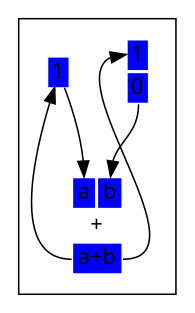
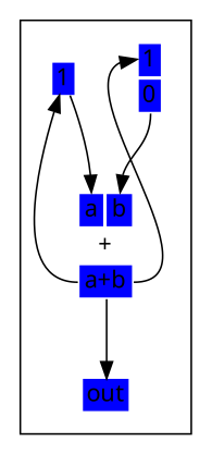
  digraph {
    fontname="Noto Sans"
    node [shape=none fontname="Noto Sans"]
    edge [headport=i0 tailport=o0 fontname="Noto Sans"]
    n1 [height=0 label=<<table border="0"> 								<tr> 									<td colspan="1" bgcolor="blue" port="i0">a</td> 									<td colspan="1" bgcolor="blue" port="i1">b</td> 								</tr> 								<tr><td colspan="2" port="f">+</td></tr> 								<tr> 									<td colspan="2" bgcolor="blue" port="o0">a+b</td> 								</tr> 							</table>> width=0]
    n2 [height=0 label=<<table border="0"> 								<tr><td bgcolor="blue" colspan="1" port="i0">1</td></tr> 								<tr><td bgcolor="blue" colspan="1" port="f">0</td></tr> 							</table>> width=0]
    n3 [height=0 label=<<table border="0"> 								<tr><td bgcolor="blue" colspan="1" port="f">1</td></tr> 							</table>> width=0]
+   n4 [height=0 label=<<table border="0"> 								<tr><td bgcolor="blue" colspan="1" port="f">out</td></tr> 							</table>> width=0]
    subgraph cluster_1 {
      n1
      n2
      n3
+     n4
    }
    n1 -> n2 [constraint=false]
    n1 -> n3 [constraint=false headport=f]
+   n1 -> n4 [headport=f]
    n2 -> n1 [headport=i1 tailport=f]
    n3 -> n1 [tailport=f]
  }
